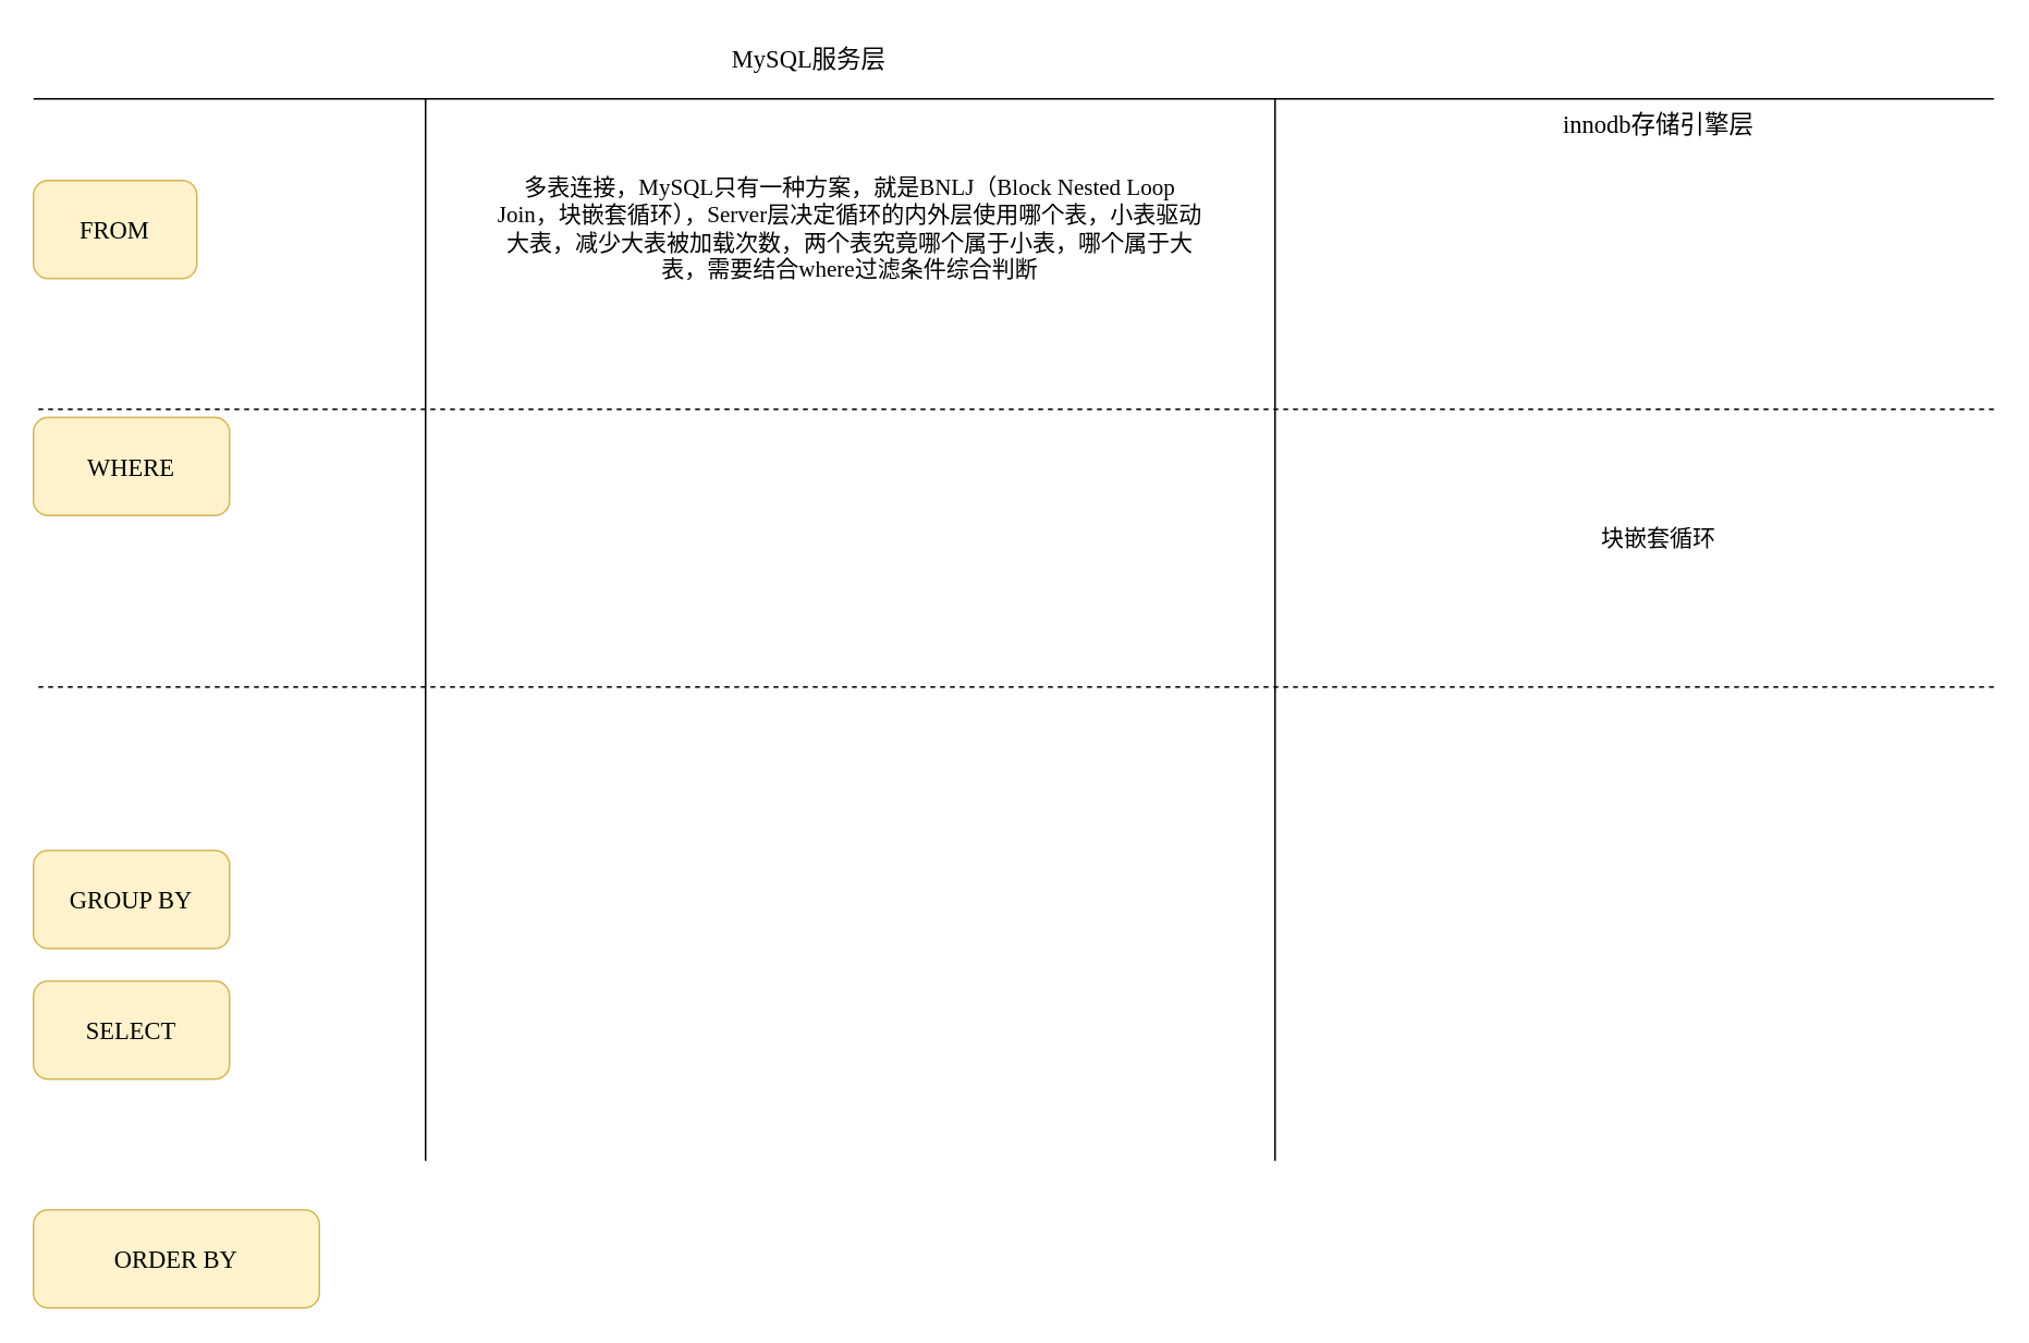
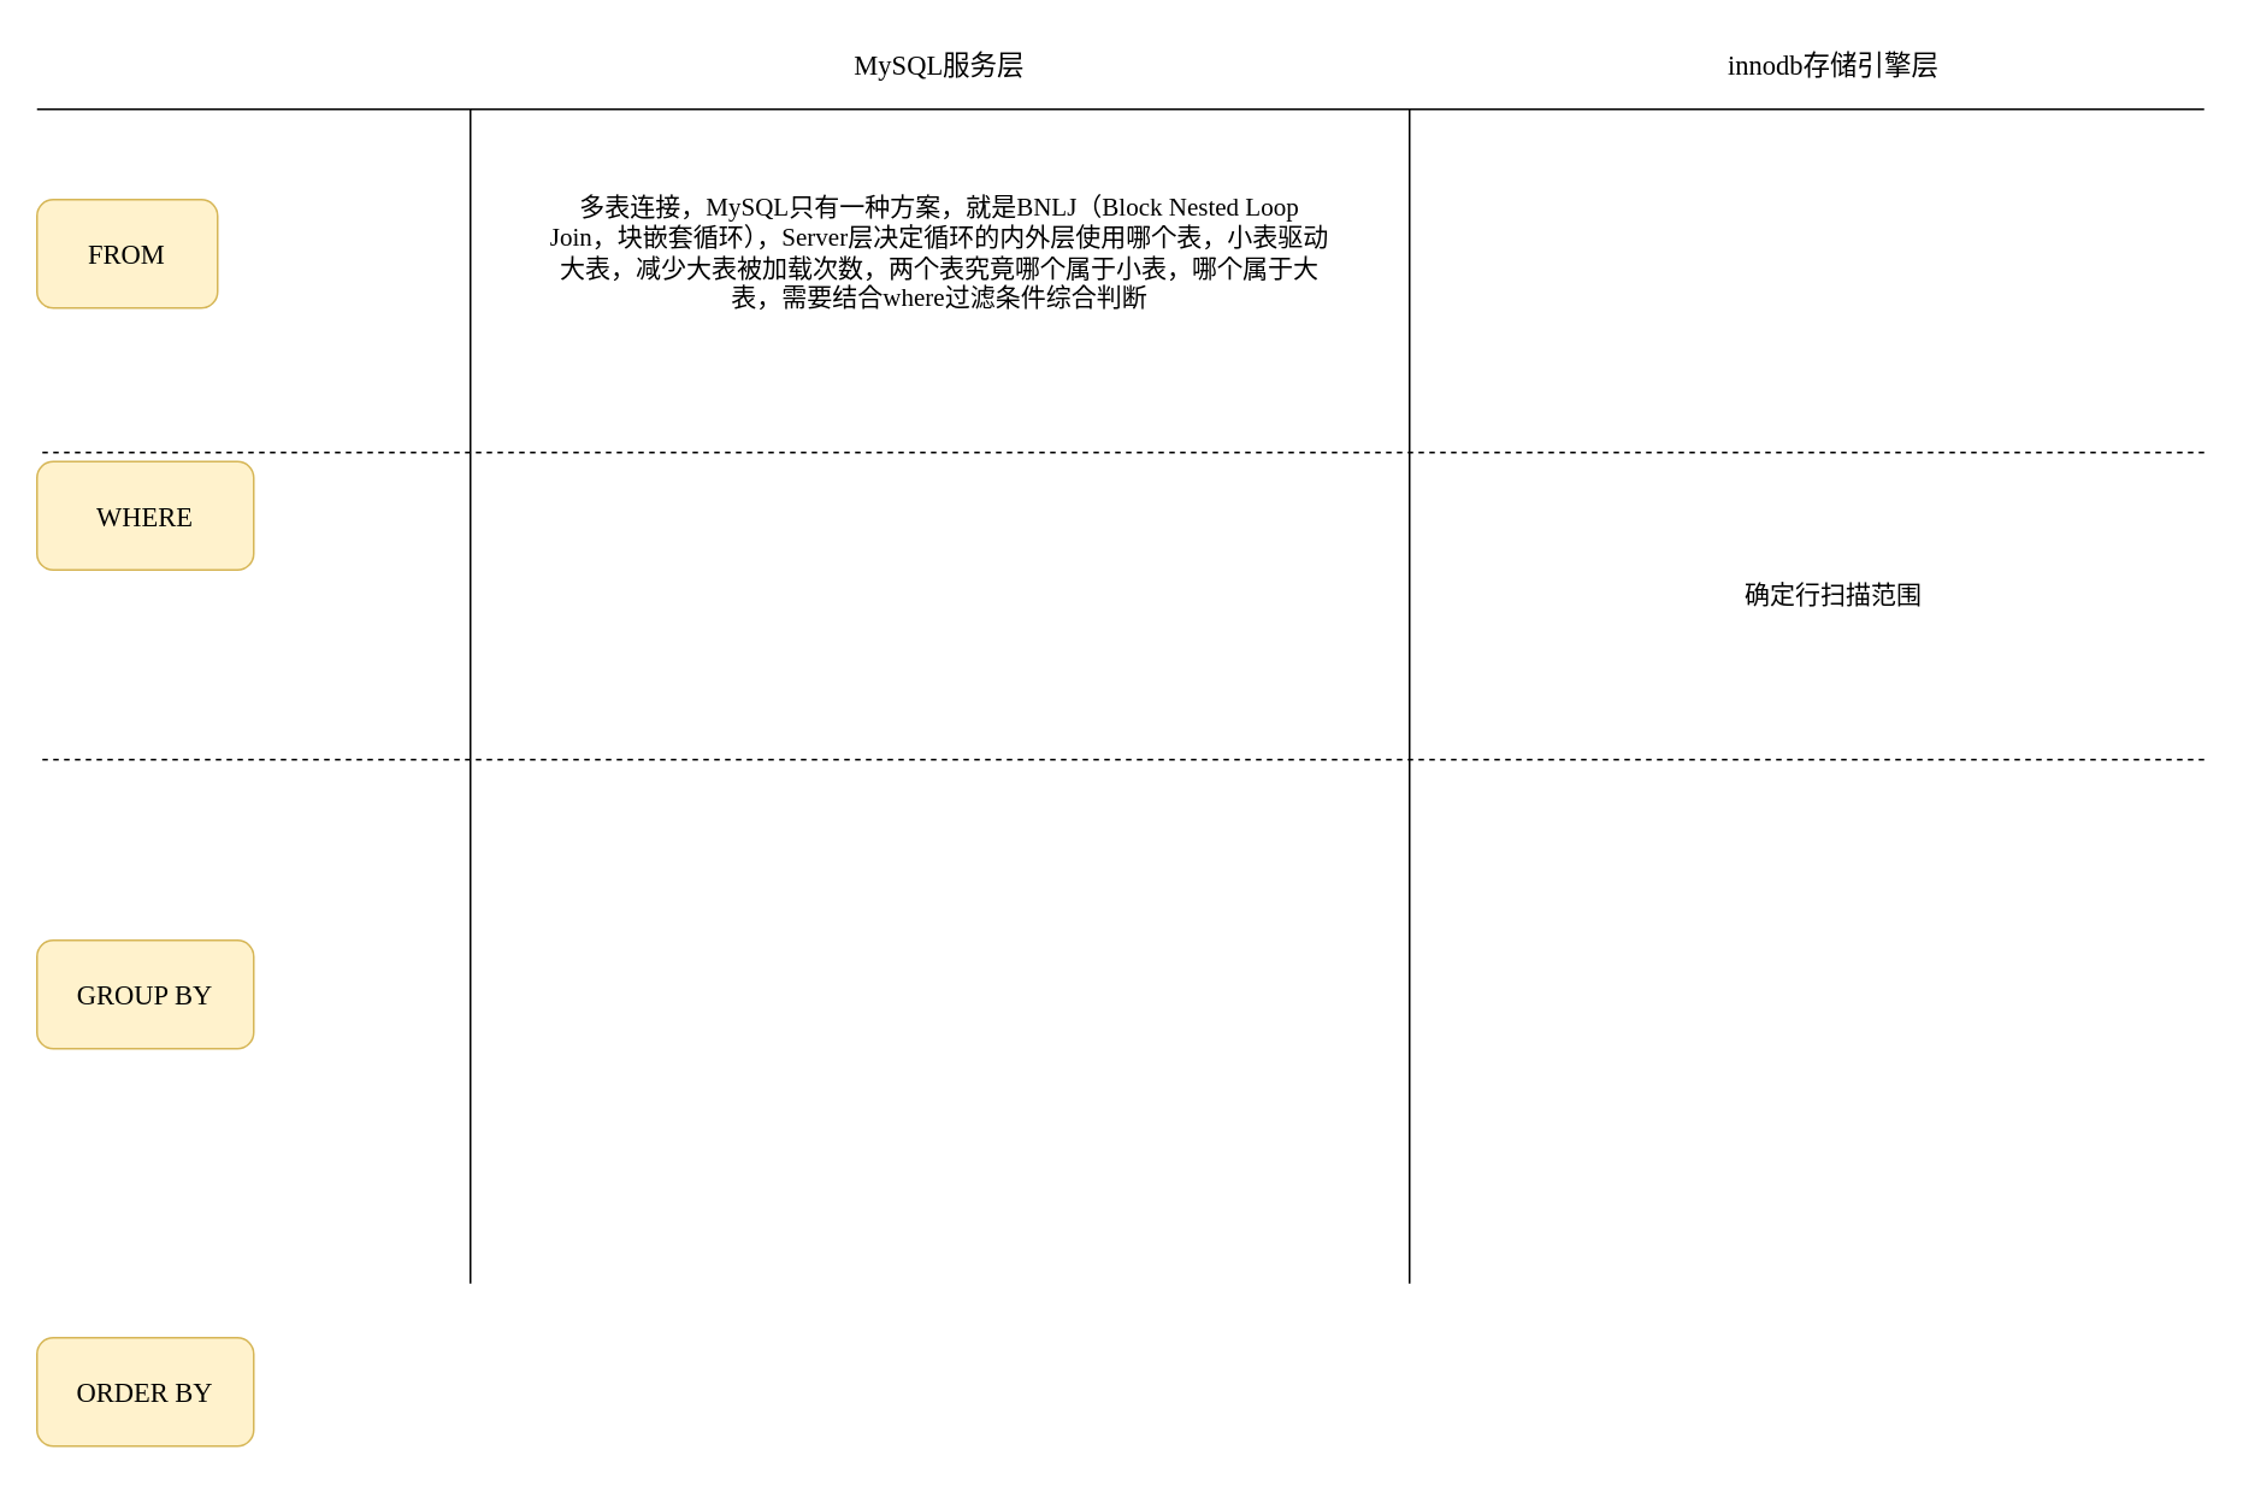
  <mxCell id="0" />
  <mxCell id="1" parent="0" />
  <mxCell id="2" value="&lt;font face=&quot;menlo&quot;&gt;FROM&lt;/font&gt;" style="rounded=1;whiteSpace=wrap;html=1;fontSize=15;fillColor=#fff2cc;strokeColor=#d6b656;" vertex="1" parent="1"><mxGeometry x="20" y="110" width="100" height="60" as="geometry" /></mxCell>
  <mxCell id="3" value="&lt;font face=&quot;menlo&quot;&gt;WHERE&lt;/font&gt;" style="rounded=1;whiteSpace=wrap;html=1;fontSize=15;fillColor=#fff2cc;strokeColor=#d6b656;" vertex="1" parent="1"><mxGeometry x="20" y="255" width="120" height="60" as="geometry" /></mxCell>
  <mxCell id="4" value="&lt;font face=&quot;menlo&quot;&gt;GROUP BY&lt;/font&gt;" style="rounded=1;whiteSpace=wrap;html=1;fontSize=15;fillColor=#fff2cc;strokeColor=#d6b656;" vertex="1" parent="1"><mxGeometry x="20" y="520" width="120" height="60" as="geometry" /></mxCell>
- <mxCell id="5" value="&lt;font face=&quot;menlo&quot;&gt;SELECT&lt;/font&gt;" style="rounded=1;whiteSpace=wrap;html=1;fontSize=15;fillColor=#fff2cc;strokeColor=#d6b656;" vertex="1" parent="1"><mxGeometry x="20" y="600" width="120" height="60" as="geometry" /></mxCell>
  <mxCell id="6" value="" style="endArrow=none;html=1;" edge="1" parent="1"><mxGeometry width="50" height="50" relative="1" as="geometry"><mxPoint x="260" y="710" as="sourcePoint" /><mxPoint x="260" y="60" as="targetPoint" /></mxGeometry></mxCell>
  <mxCell id="7" value="" style="endArrow=none;html=1;" edge="1" parent="1"><mxGeometry width="50" height="50" relative="1" as="geometry"><mxPoint x="780" y="710" as="sourcePoint" /><mxPoint x="780" y="60" as="targetPoint" /></mxGeometry></mxCell>
  <mxCell id="8" value="" style="endArrow=none;html=1;" edge="1" parent="1"><mxGeometry width="50" height="50" relative="1" as="geometry"><mxPoint x="1220" y="60" as="sourcePoint" /><mxPoint x="20" y="60" as="targetPoint" /></mxGeometry></mxCell>
- <mxCell id="9" value="&lt;font face=&quot;menlo&quot; style=&quot;font-size: 15px&quot;&gt;MySQL服务层&lt;/font&gt;" style="text;html=1;strokeColor=none;fillColor=none;align=center;verticalAlign=middle;whiteSpace=wrap;rounded=0;" vertex="1" parent="1"><mxGeometry x="440" y="20" width="110" height="30" as="geometry" /></mxCell>
- <mxCell id="10" value="&lt;font face=&quot;menlo&quot; style=&quot;font-size: 15px&quot;&gt;innodb存储引擎层&lt;/font&gt;" style="text;html=1;strokeColor=none;fillColor=none;align=center;verticalAlign=middle;whiteSpace=wrap;rounded=0;" vertex="1" parent="1"><mxGeometry x="930" y="60" width="170" height="30" as="geometry" /></mxCell>
+ <mxCell id="9" value="&lt;font face=&quot;menlo&quot; style=&quot;font-size: 15px&quot;&gt;MySQL服务层&lt;/font&gt;" style="text;html=1;strokeColor=none;fillColor=none;align=center;verticalAlign=middle;whiteSpace=wrap;rounded=0;" vertex="1" parent="1"><mxGeometry x="465" y="20" width="110" height="30" as="geometry" /></mxCell>
+ <mxCell id="10" value="&lt;font face=&quot;menlo&quot; style=&quot;font-size: 15px&quot;&gt;innodb存储引擎层&lt;/font&gt;" style="text;html=1;strokeColor=none;fillColor=none;align=center;verticalAlign=middle;whiteSpace=wrap;rounded=0;" vertex="1" parent="1"><mxGeometry x="930" y="20" width="170" height="30" as="geometry" /></mxCell>
  <mxCell id="11" value="&lt;font face=&quot;menlo&quot; style=&quot;font-size: 14px&quot;&gt;多表连接，MySQL只有一种方案，就是BNLJ（Block Nested Loop Join，块嵌套循环），Server层决定循环的内外层使用哪个表，小表驱动大表，减少大表被加载次数，两个表究竟哪个属于小表，哪个属于大表，需要结合where过滤条件综合判断&lt;/font&gt;" style="text;html=1;strokeColor=none;fillColor=none;align=center;verticalAlign=middle;whiteSpace=wrap;rounded=0;" vertex="1" parent="1"><mxGeometry x="300" y="90" width="440" height="100" as="geometry" /></mxCell>
- <mxCell id="12" value="&lt;font face=&quot;menlo&quot;&gt;&lt;span style=&quot;font-size: 14px&quot;&gt;块嵌套循环&lt;/span&gt;&lt;/font&gt;" style="text;html=1;strokeColor=none;fillColor=none;align=center;verticalAlign=middle;whiteSpace=wrap;rounded=0;" vertex="1" parent="1"><mxGeometry x="820" y="300" width="390" height="60" as="geometry" /></mxCell>
- <mxCell id="13" value="&lt;font face=&quot;menlo&quot;&gt;ORDER BY&lt;/font&gt;" style="rounded=1;whiteSpace=wrap;html=1;fontSize=15;fillColor=#fff2cc;strokeColor=#d6b656;" vertex="1" parent="1"><mxGeometry x="20" y="740" width="175" height="60" as="geometry" /></mxCell>
+ <mxCell id="12" value="&lt;font face=&quot;menlo&quot;&gt;&lt;span style=&quot;font-size: 14px&quot;&gt;确定行扫描范围&lt;/span&gt;&lt;/font&gt;" style="text;html=1;strokeColor=none;fillColor=none;align=center;verticalAlign=middle;whiteSpace=wrap;rounded=0;" vertex="1" parent="1"><mxGeometry x="820" y="300" width="390" height="60" as="geometry" /></mxCell>
+ <mxCell id="13" value="&lt;font face=&quot;menlo&quot;&gt;ORDER BY&lt;/font&gt;" style="rounded=1;whiteSpace=wrap;html=1;fontSize=15;fillColor=#fff2cc;strokeColor=#d6b656;" vertex="1" parent="1"><mxGeometry x="20" y="740" width="120" height="60" as="geometry" /></mxCell>
  <mxCell id="14" value="" style="endArrow=none;html=1;dashed=1;" edge="1" parent="1"><mxGeometry width="50" height="50" relative="1" as="geometry"><mxPoint x="1220" y="250" as="sourcePoint" /><mxPoint x="20" y="250" as="targetPoint" /></mxGeometry></mxCell>
  <mxCell id="15" value="" style="endArrow=none;html=1;dashed=1;" edge="1" parent="1"><mxGeometry width="50" height="50" relative="1" as="geometry"><mxPoint x="1220" y="420" as="sourcePoint" /><mxPoint x="20" y="420" as="targetPoint" /></mxGeometry></mxCell>
